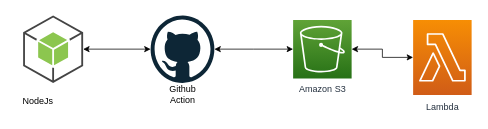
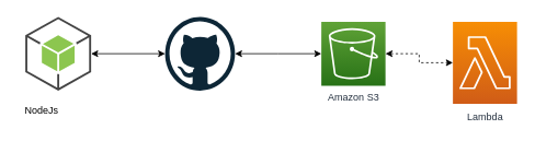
  <mxCell id="0" />
  <mxCell id="1" parent="0" />
  <mxCell id="2" value="Lambda" style="outlineConnect=0;fontColor=#232F3E;gradientColor=#F78E04;gradientDirection=north;fillColor=#D05C17;strokeColor=#ffffff;dashed=0;verticalLabelPosition=bottom;verticalAlign=top;align=center;html=1;fontSize=12;fontStyle=0;aspect=fixed;shape=mxgraph.aws4.resourceIcon;resIcon=mxgraph.aws4.lambda;labelBackgroundColor=#ffffff;spacingTop=3;" parent="1" vertex="1"><mxGeometry x="550" y="26" width="78" height="100" as="geometry" /></mxCell>
- <mxCell id="3" value="" style="edgeStyle=orthogonalEdgeStyle;rounded=0;orthogonalLoop=1;jettySize=auto;html=1;strokeColor=default;startArrow=classic;startFill=1;" edge="1" parent="1" source="4" target="2"><mxGeometry relative="1" as="geometry" /></mxCell>
+ <mxCell id="3" value="" style="edgeStyle=orthogonalEdgeStyle;rounded=0;orthogonalLoop=1;jettySize=auto;html=1;strokeColor=default;startArrow=classic;startFill=1;dashed=1;" edge="1" parent="1" source="4" target="2"><mxGeometry relative="1" as="geometry" /></mxCell>
  <mxCell id="4" value="Amazon S3" style="outlineConnect=0;fontColor=#232F3E;gradientColor=#60A337;gradientDirection=north;fillColor=#277116;strokeColor=#ffffff;dashed=0;verticalLabelPosition=bottom;verticalAlign=top;align=center;html=1;fontSize=12;fontStyle=0;aspect=fixed;shape=mxgraph.aws4.resourceIcon;resIcon=mxgraph.aws4.s3;labelBackgroundColor=#ffffff;" parent="1" vertex="1"><mxGeometry x="390" y="26" width="78" height="78" as="geometry" /></mxCell>
  <mxCell id="5" style="edgeStyle=orthogonalEdgeStyle;rounded=0;orthogonalLoop=1;jettySize=auto;html=1;strokeColor=default;startArrow=classic;startFill=1;" edge="1" parent="1" source="6"><mxGeometry relative="1" as="geometry"><mxPoint x="390" y="65" as="targetPoint" /></mxGeometry></mxCell>
  <mxCell id="6" value="" style="dashed=0;outlineConnect=0;html=1;align=center;labelPosition=center;verticalLabelPosition=bottom;verticalAlign=top;shape=mxgraph.weblogos.github" vertex="1" parent="1"><mxGeometry x="200" y="20" width="85" height="90" as="geometry" /></mxCell>
  <mxCell id="7" style="edgeStyle=orthogonalEdgeStyle;orthogonalLoop=1;jettySize=auto;html=1;exitX=1;exitY=0.5;exitDx=0;exitDy=0;exitPerimeter=0;rounded=0;strokeColor=default;startArrow=classic;startFill=1;" edge="1" parent="1" source="8" target="6"><mxGeometry relative="1" as="geometry"><Array as="points"><mxPoint x="110" y="65" /><mxPoint x="110" y="65" /></Array></mxGeometry></mxCell>
  <mxCell id="8" value="" style="outlineConnect=0;dashed=0;verticalLabelPosition=bottom;verticalAlign=top;align=center;html=1;shape=mxgraph.aws3.android;fillColor=#8CC64F;gradientColor=none;" vertex="1" parent="1"><mxGeometry x="30" y="20" width="80" height="90" as="geometry" /></mxCell>
  <mxCell id="9" value="NodeJs" style="text;html=1;strokeColor=none;fillColor=none;align=center;verticalAlign=middle;whiteSpace=wrap;rounded=0;" vertex="1" parent="1"><mxGeometry x="20" y="120" width="60" height="30" as="geometry" /></mxCell>
- <mxCell id="10" value="Github Action" style="text;html=1;strokeColor=none;fillColor=none;align=center;verticalAlign=middle;whiteSpace=wrap;rounded=0;" vertex="1" parent="1"><mxGeometry x="212.5" y="110" width="60" height="30" as="geometry" /></mxCell>
